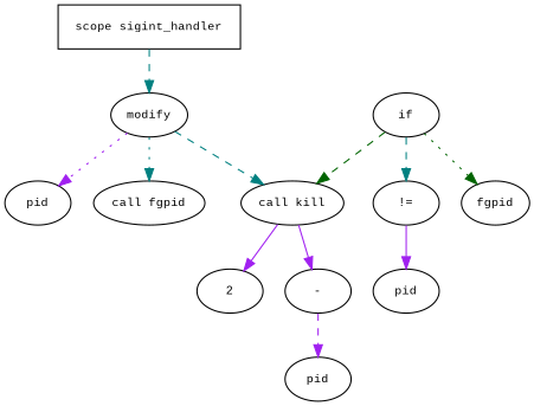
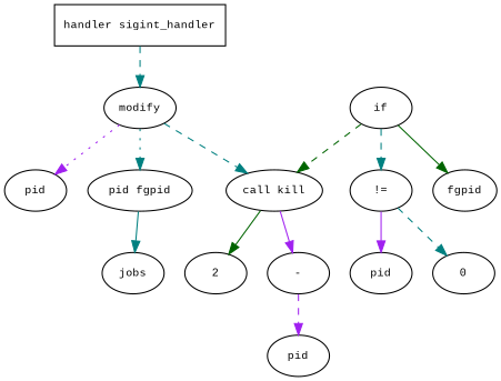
  digraph {
    fontname="Times New Roman"
    fontsize=10
    node [fontname="Courier New" fontsize=10 shape=ellipse]
    edge [color=teal fontname="Times New Roman" fontsize=10 style=dashed]
-   n1 [label="scope sigint_handler" shape=box]
+   n1 [label="handler sigint_handler" shape=box]
    n2 [label=modify]
    n3 [label=pid]
-   n4 [label="call fgpid"]
+   n4 [label="pid fgpid"]
    n5 [label="call kill"]
+   n6 [label=jobs]
    n7 [label=if]
    n8 [label="!="]
    n9 [label=fgpid]
    n10 [label=pid]
+   n11 [label=0]
    n12 [label=2]
    n13 [label="-"]
    n14 [label=pid]
    n1 -> n2
    n2 -> n3 [color=purple style=dotted]
    n2 -> n4 [style=dotted]
    n2 -> n5
-   n5 -> n12 [color=purple style=solid]
+   n4 -> n6 [style=solid]
+   n5 -> n12 [color=darkgreen style=solid]
    n5 -> n13 [color=purple style=solid]
    n7 -> n5 [color=darkgreen]
    n7 -> n8
-   n7 -> n9 [color=darkgreen style=dotted]
+   n7 -> n9 [color=darkgreen style=solid]
    n8 -> n10 [color=purple style=solid]
+   n8 -> n11
    n13 -> n14 [color=purple]
  }
